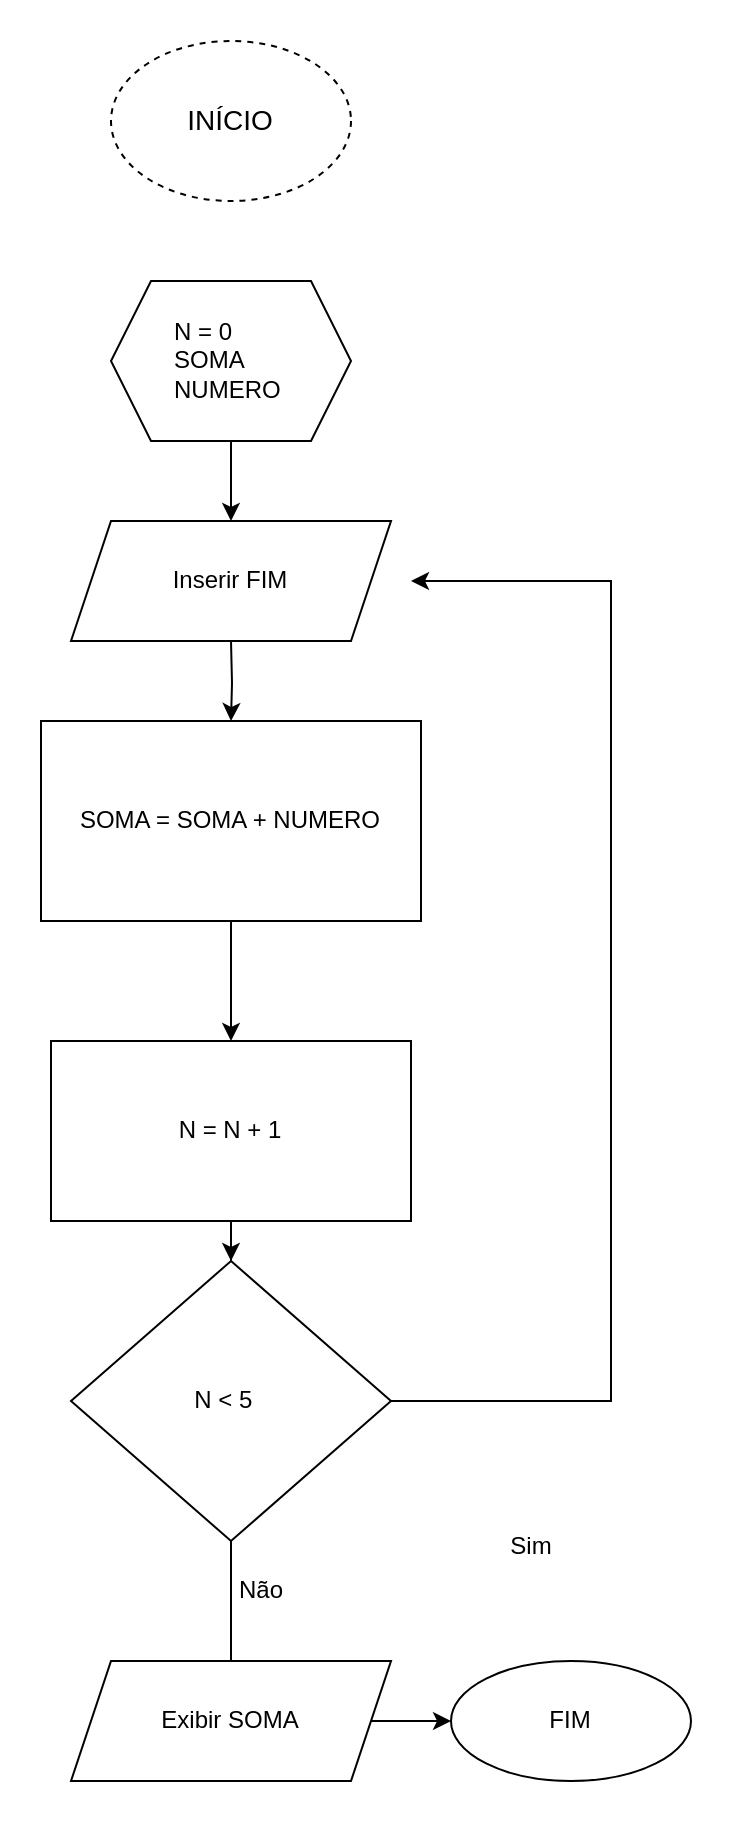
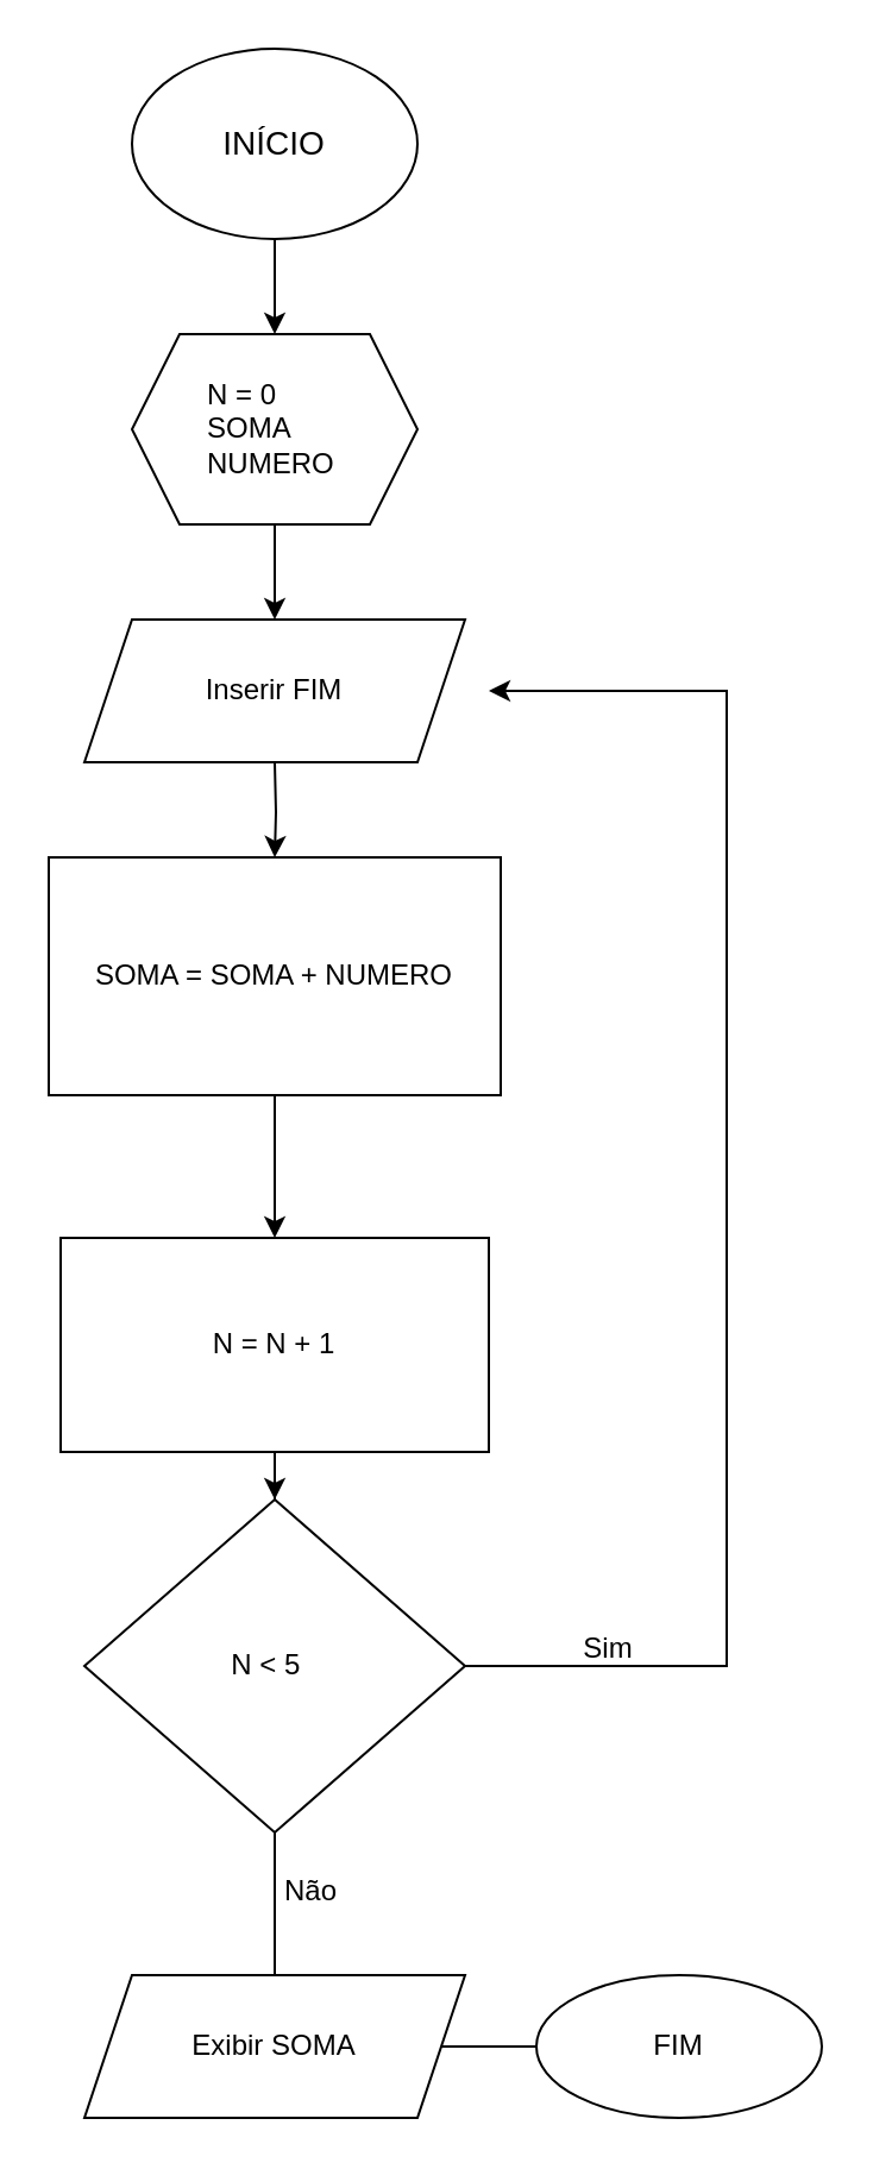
  <mxCell id="0" />
  <mxCell id="1" parent="0" />
- <mxCell id="3" value="&lt;span style=&quot;font-size: 14px;&quot;&gt;INÍCIO&lt;/span&gt;" style="ellipse;whiteSpace=wrap;html=1;dashed=1;" parent="1" vertex="1"><mxGeometry x="55" width="120" height="80" as="geometry" y="20" /></mxCell>
+ <mxCell id="2" value="" style="edgeStyle=orthogonalEdgeStyle;rounded=0;orthogonalLoop=1;jettySize=auto;html=1;" parent="1" source="3" target="17" edge="1"><mxGeometry relative="1" as="geometry" /></mxCell>
+ <mxCell id="3" value="&lt;span style=&quot;font-size: 14px;&quot;&gt;INÍCIO&lt;/span&gt;" style="ellipse;whiteSpace=wrap;html=1;" parent="1" vertex="1"><mxGeometry x="55" width="120" height="80" as="geometry" y="20" /></mxCell>
  <mxCell id="4" value="Inserir FIM" style="shape=parallelogram;perimeter=parallelogramPerimeter;whiteSpace=wrap;html=1;fixedSize=1;" parent="1" vertex="1"><mxGeometry x="35" y="260" width="160" height="60" as="geometry" /></mxCell>
  <mxCell id="5" value="" style="edgeStyle=orthogonalEdgeStyle;rounded=0;orthogonalLoop=1;jettySize=auto;html=1;endArrow=none;" parent="1" source="6" target="19" edge="1"><mxGeometry relative="1" as="geometry" /></mxCell>
  <mxCell id="6" value="N &amp;lt; 5&amp;nbsp;&amp;nbsp;" style="rhombus;whiteSpace=wrap;html=1;" parent="1" vertex="1"><mxGeometry x="35" y="630" width="160" height="140" as="geometry" /></mxCell>
  <mxCell id="7" value="" style="edgeStyle=orthogonalEdgeStyle;rounded=0;orthogonalLoop=1;jettySize=auto;html=1;" parent="1" target="9" edge="1"><mxGeometry relative="1" as="geometry"><mxPoint x="115" y="320" as="sourcePoint" /></mxGeometry></mxCell>
  <mxCell id="8" value="" style="edgeStyle=orthogonalEdgeStyle;rounded=0;orthogonalLoop=1;jettySize=auto;html=1;" parent="1" source="9" target="11" edge="1"><mxGeometry relative="1" as="geometry" /></mxCell>
  <mxCell id="9" value="SOMA = SOMA + NUMERO" style="rounded=0;whiteSpace=wrap;html=1;" parent="1" vertex="1"><mxGeometry x="20" y="360" width="190" height="100" as="geometry" /></mxCell>
  <mxCell id="10" value="" style="edgeStyle=orthogonalEdgeStyle;rounded=0;orthogonalLoop=1;jettySize=auto;html=1;" parent="1" source="11" target="6" edge="1"><mxGeometry relative="1" as="geometry" /></mxCell>
  <mxCell id="11" value="N = N + 1" style="rounded=0;whiteSpace=wrap;html=1;" parent="1" vertex="1"><mxGeometry x="25" y="520" width="180" height="90" as="geometry" /></mxCell>
  <mxCell id="12" value="" style="edgeStyle=none;orthogonalLoop=1;jettySize=auto;html=1;rounded=0;" parent="1" edge="1"><mxGeometry width="100" relative="1" as="geometry"><mxPoint x="195" y="700" as="sourcePoint" /><mxPoint x="205" y="290" as="targetPoint" /><Array as="points"><mxPoint x="305" y="700" /><mxPoint x="305" y="290" /></Array></mxGeometry></mxCell>
- <mxCell id="13" value="Sim" style="text;html=1;align=center;verticalAlign=middle;resizable=0;points=[];autosize=1;strokeColor=none;fillColor=none;" parent="1" vertex="1"><mxGeometry x="245" y="758" width="40" height="30" as="geometry" /></mxCell>
+ <mxCell id="13" value="Sim" style="text;html=1;align=center;verticalAlign=middle;resizable=0;points=[];autosize=1;strokeColor=none;fillColor=none;" parent="1" vertex="1"><mxGeometry x="235" y="678" width="40" height="30" as="geometry" /></mxCell>
  <mxCell id="14" value="FIM" style="ellipse;whiteSpace=wrap;html=1;" parent="1" vertex="1"><mxGeometry x="225" y="830" width="120" height="60" as="geometry" /></mxCell>
  <mxCell id="15" value="Não" style="text;html=1;align=center;verticalAlign=middle;resizable=0;points=[];autosize=1;strokeColor=none;fillColor=none;" parent="1" vertex="1"><mxGeometry x="105" y="780" width="50" height="30" as="geometry" /></mxCell>
  <mxCell id="16" value="" style="edgeStyle=orthogonalEdgeStyle;rounded=0;orthogonalLoop=1;jettySize=auto;html=1;" parent="1" source="17" target="4" edge="1"><mxGeometry relative="1" as="geometry" /></mxCell>
  <mxCell id="17" value="&amp;nbsp; &amp;nbsp; &amp;nbsp; &amp;nbsp; &amp;nbsp;N = 0&lt;div&gt;&lt;span style=&quot;background-color: initial;&quot;&gt;&amp;nbsp; &amp;nbsp; &amp;nbsp; &amp;nbsp; &amp;nbsp;SOMA&lt;/span&gt;&lt;/div&gt;&lt;div&gt;&lt;span style=&quot;background-color: initial;&quot;&gt;&amp;nbsp; &amp;nbsp; &amp;nbsp; &amp;nbsp; &amp;nbsp;NUMERO&lt;/span&gt;&lt;/div&gt;" style="shape=hexagon;perimeter=hexagonPerimeter2;whiteSpace=wrap;html=1;fixedSize=1;align=left;" parent="1" vertex="1"><mxGeometry x="55" y="140" width="120" height="80" as="geometry" /></mxCell>
- <mxCell id="18" value="" style="edgeStyle=orthogonalEdgeStyle;rounded=0;orthogonalLoop=1;jettySize=auto;html=1;" parent="1" source="19" target="14" edge="1"><mxGeometry relative="1" as="geometry" /></mxCell>
+ <mxCell id="18" value="" style="edgeStyle=orthogonalEdgeStyle;rounded=0;orthogonalLoop=1;jettySize=auto;html=1;endArrow=none;" parent="1" source="19" target="14" edge="1"><mxGeometry relative="1" as="geometry" /></mxCell>
  <mxCell id="19" value="Exibir SOMA" style="shape=parallelogram;perimeter=parallelogramPerimeter;whiteSpace=wrap;html=1;fixedSize=1;" parent="1" vertex="1"><mxGeometry x="35" y="830" width="160" height="60" as="geometry" /></mxCell>
